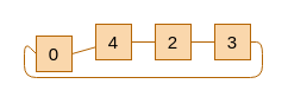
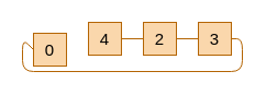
  <mxCell id="0" />
  <mxCell id="1" parent="0" />
  <mxCell id="2" value="0" style="rounded=0;whiteSpace=wrap;html=1;fillColor=#FAD7AC;fontColor=#000000;fontSize=15;strokeColor=#B46504;" vertex="1" parent="1"><mxGeometry x="30" y="30" width="30" height="30" as="geometry" /></mxCell>
  <mxCell id="3" value="4" style="rounded=0;whiteSpace=wrap;html=1;fillColor=#FAD7AC;fontColor=#000000;fontSize=15;strokeColor=#B46504;" vertex="1" parent="1"><mxGeometry x="80" y="20" width="30" height="30" as="geometry" /></mxCell>
  <mxCell id="4" value="2" style="rounded=0;whiteSpace=wrap;html=1;fillColor=#FAD7AC;fontColor=#000000;fontSize=15;strokeColor=#B46504;" vertex="1" parent="1"><mxGeometry x="130" y="20" width="30" height="30" as="geometry" /></mxCell>
  <mxCell id="5" value="3" style="rounded=0;whiteSpace=wrap;html=1;fillColor=#FAD7AC;fontColor=#000000;fontSize=15;strokeColor=#B46504;" vertex="1" parent="1"><mxGeometry x="180" y="20" width="30" height="30" as="geometry" /></mxCell>
- <mxCell id="6" value="" style="endArrow=none;html=1;exitX=1;exitY=0.5;exitDx=0;exitDy=0;fontColor=#000000;strokeColor=#B46504;" edge="1" parent="1" source="2" target="3"><mxGeometry width="50" height="50" relative="1" as="geometry"><mxPoint x="90" y="-5" as="sourcePoint" /><mxPoint x="140" y="-55" as="targetPoint" /></mxGeometry></mxCell>
  <mxCell id="7" value="" style="endArrow=none;html=1;exitX=1;exitY=0.5;exitDx=0;exitDy=0;fontColor=#000000;strokeColor=#B46504;" edge="1" parent="1"><mxGeometry width="50" height="50" relative="1" as="geometry"><mxPoint x="110" y="35" as="sourcePoint" /><mxPoint x="130" y="35" as="targetPoint" /></mxGeometry></mxCell>
  <mxCell id="8" value="" style="endArrow=none;html=1;exitX=1;exitY=0.5;exitDx=0;exitDy=0;fontColor=#000000;strokeColor=#B46504;" edge="1" parent="1"><mxGeometry width="50" height="50" relative="1" as="geometry"><mxPoint x="160" y="35" as="sourcePoint" /><mxPoint x="180" y="35" as="targetPoint" /></mxGeometry></mxCell>
  <mxCell id="9" value="" style="endArrow=none;html=1;exitX=0;exitY=0.5;exitDx=0;exitDy=0;entryX=1;entryY=0.5;entryDx=0;entryDy=0;fontColor=#000000;strokeColor=#B46504;" edge="1" parent="1" source="2" target="5"><mxGeometry width="50" height="50" relative="1" as="geometry"><mxPoint y="35" as="sourcePoint" x="20" /><mxPoint x="220" y="35" as="targetPoint" /><Array as="points"><mxPoint y="35" x="20" /><mxPoint y="65" x="20" /><mxPoint x="220" y="65" /><mxPoint x="220" y="35" /></Array></mxGeometry></mxCell>
